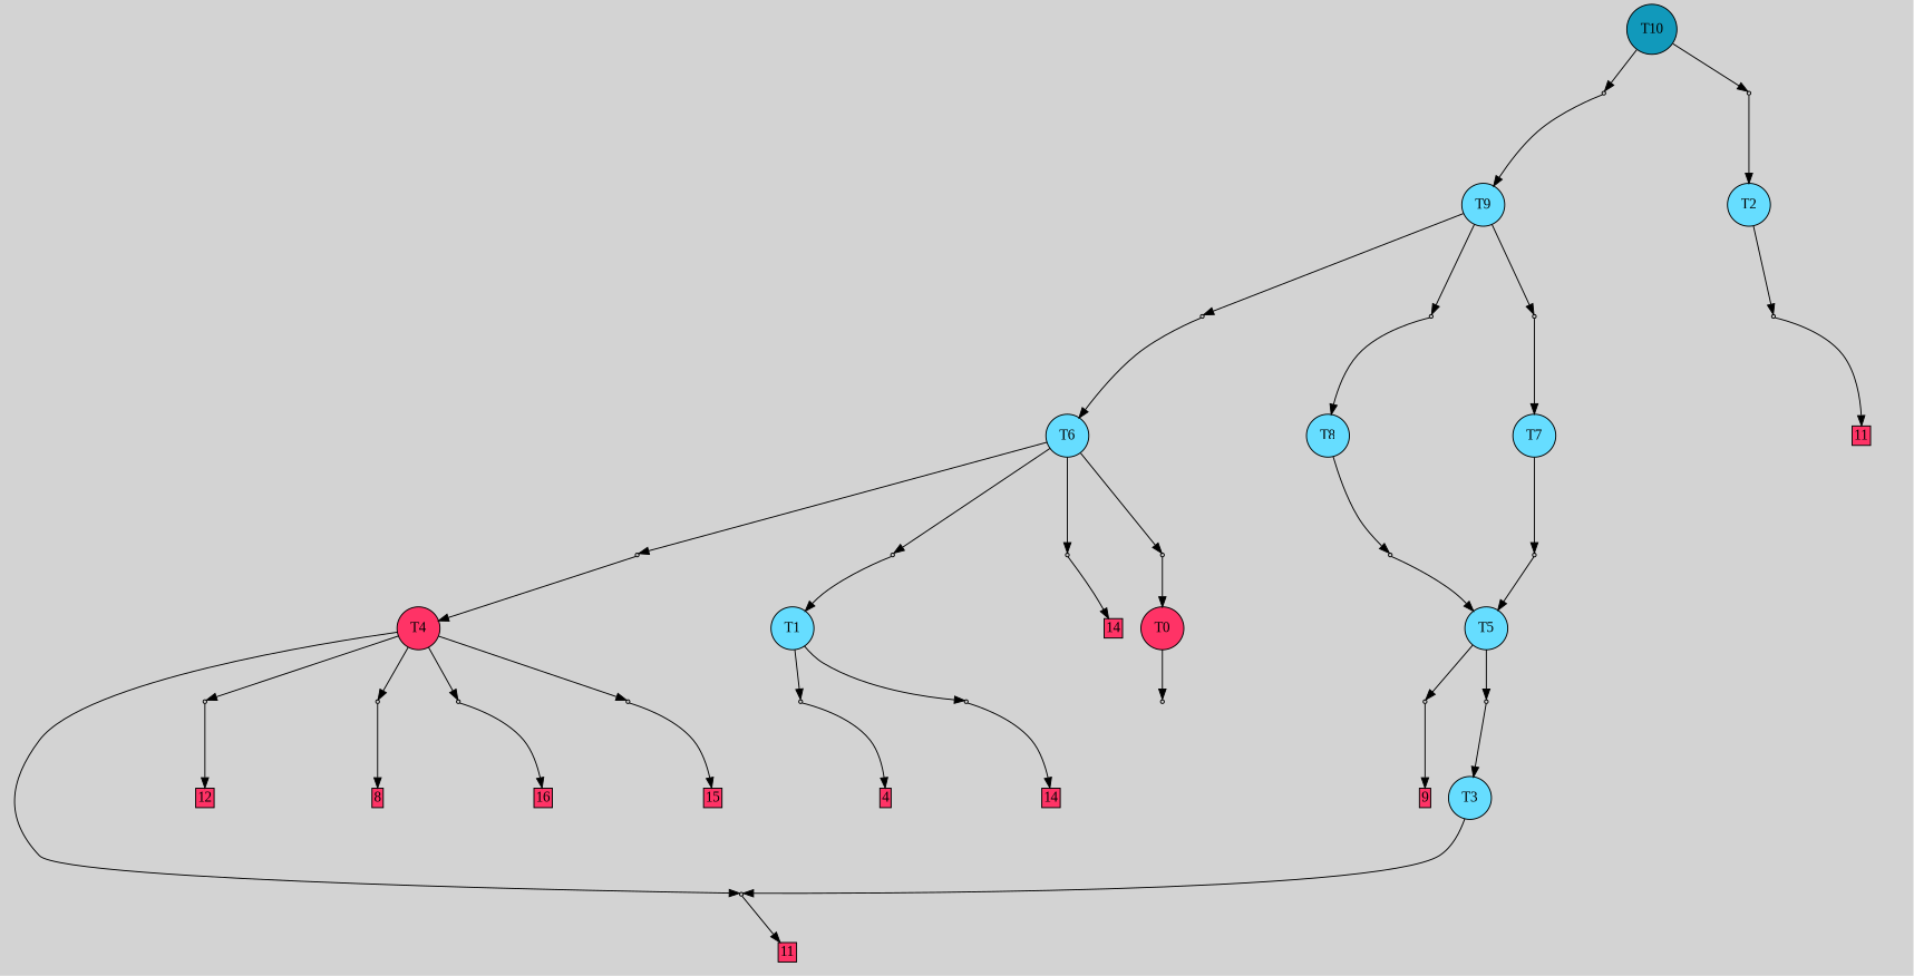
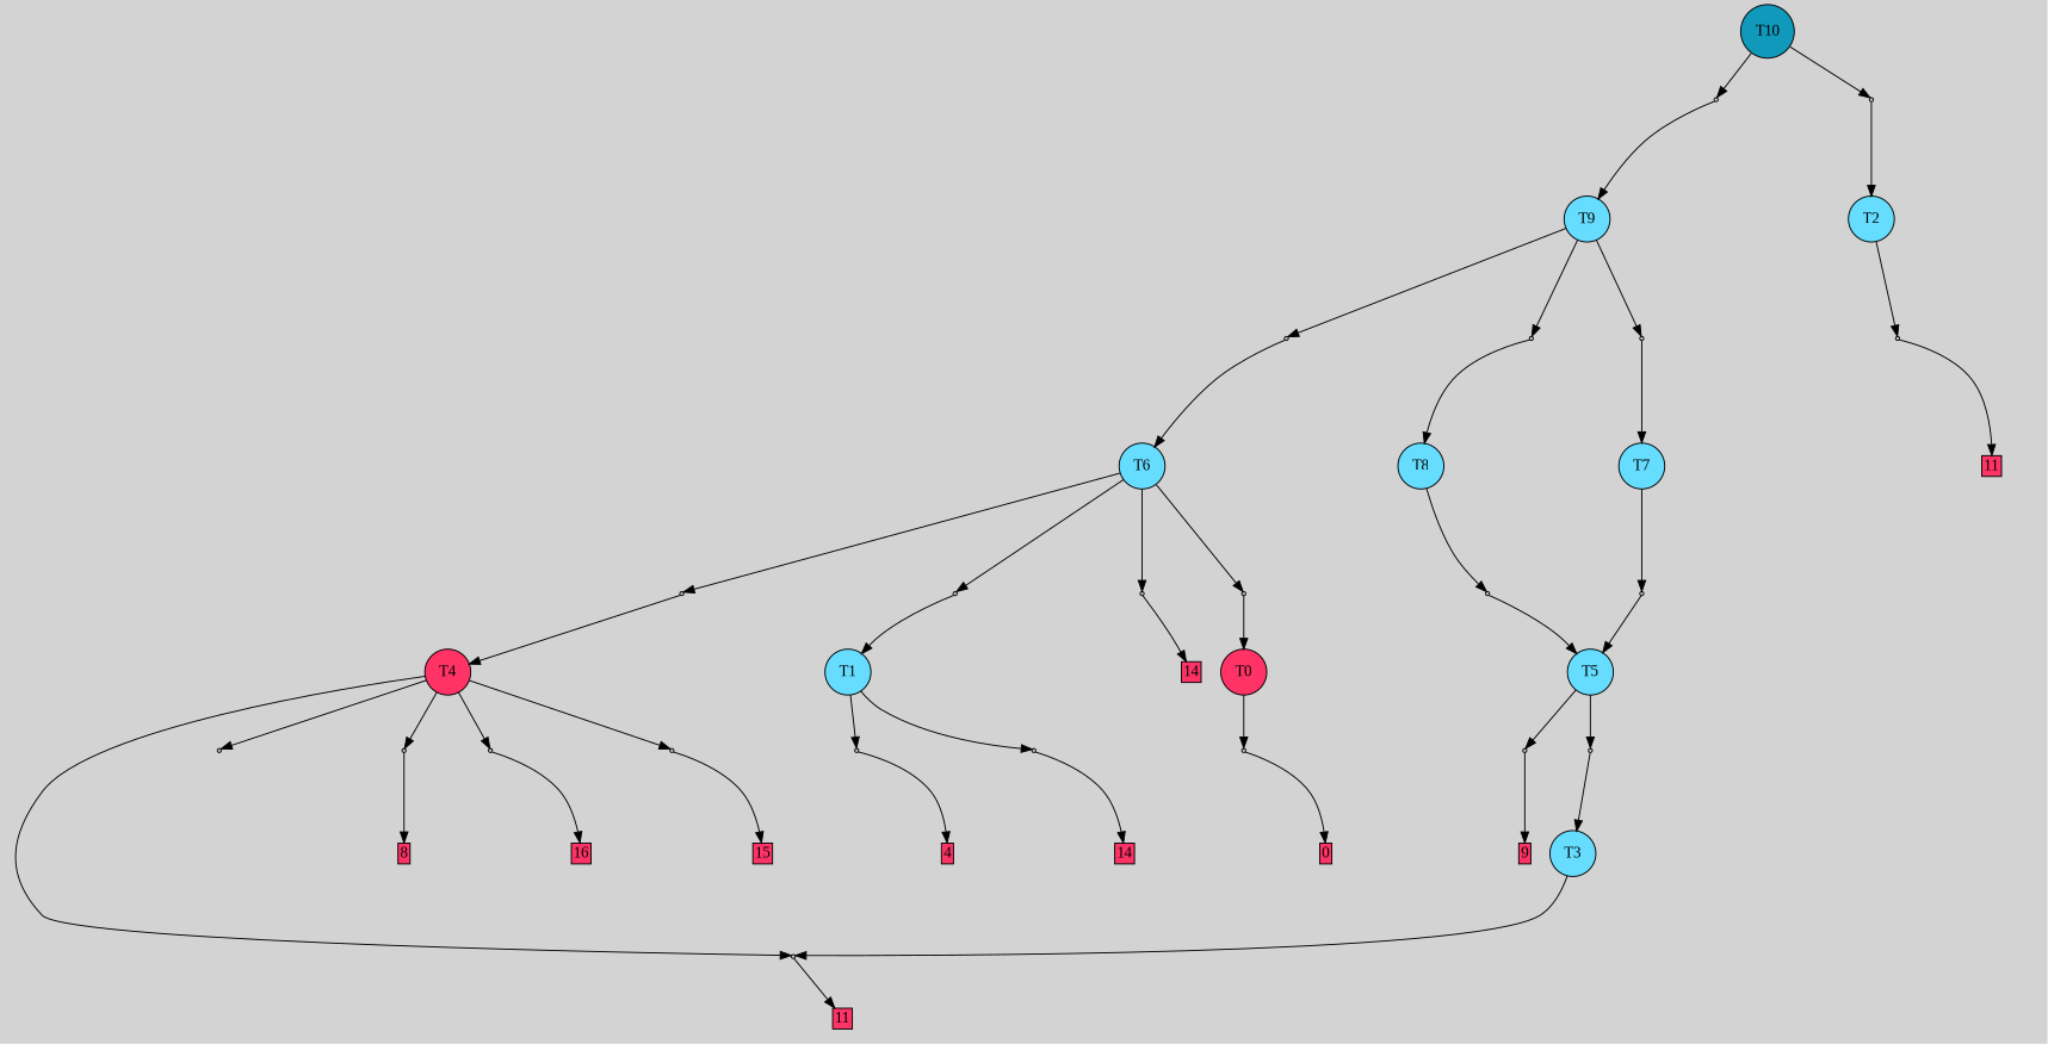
  digraph {
    bgcolor=lightgray
    fontname="Liberation Serif"
    node [fontname="Liberation Serif" shape=box style=filled]
    edge [fontname="Liberation Serif"]
    T10 [fillcolor="#1199bb" shape=circle]
    P20 [fillcolor="#cccccc" shape=point]
    P21 [fillcolor="#cccccc" shape=point]
    T0 [fillcolor="#ff3366" shape=circle]
    P2 [fillcolor="#cccccc" shape=point]
    n6 [label="5|4&1|752#1|1032&#92;n4|0&1|1243#0|812&#92;n" style=invis]
+   n7 [fillcolor="#ff3366" height=0 label=0 margin=0.03 width=0]
    T1 [fillcolor="#66ddff" shape=circle]
    P0 [fillcolor="#cccccc" shape=point]
    P3 [fillcolor="#cccccc" shape=point]
    n11 [label="5|0&1|347#0|1054&#92;n" style=invis]
    n12 [fillcolor="#ff3366" height=0 label=4 margin=0.03 width=0]
    n13 [label="1|0&1|713#1|911&#92;n7|5&1|519#0|581&#92;n3|0&0|296#0|293&#92;n" style=invis]
    n14 [fillcolor="#ff3366" height=0 label=14 margin=0.03 width=0]
    T2 [fillcolor="#66ddff" shape=circle]
    P1 [fillcolor="#cccccc" shape=point]
    n17 [label="1|0&1|802#1|1131&#92;n" style=invis]
    n18 [fillcolor="#ff3366" height=0 label=11 margin=0.03 width=0]
    T3 [fillcolor="#66ddff" shape=circle]
    P4 [fillcolor="#cccccc" shape=point]
    n21 [label="3|5&1|1251#1|1278&#92;n1|0&1|633#0|693&#92;n" style=invis]
    n22 [fillcolor="#ff3366" height=0 label=11 margin=0.03 width=0]
    T4 [fillcolor="#ff3366" shape=circle]
    P5 [fillcolor="#cccccc" shape=point]
    P6 [fillcolor="#cccccc" shape=point]
    P7 [fillcolor="#cccccc" shape=point]
    P8 [fillcolor="#cccccc" shape=point]
    n28 [label="5|3&1|798#0|6&#92;n3|5&0|308#0|523&#92;n5|3&1|752#0|1284&#92;n1|4&1|1026#1|1000&#92;n0|3&0|1324#0|563&#92;n4|2&0|227#0|221&#92;n2|0&0|586#1|372&#92;n" style=invis]
-   n29 [fillcolor="#ff3366" height=0 label=12 margin=0.03 width=0]
    n30 [label="1|5&1|1163#1|713&#92;n1|0&1|813#0|1301&#92;n" style=invis]
    n31 [fillcolor="#ff3366" height=0 label=8 margin=0.03 width=0]
    n32 [label="2|0&1|119#1|299&#92;n" style=invis]
    n33 [fillcolor="#ff3366" height=0 label=16 margin=0.03 width=0]
    n34 [label="3|0&1|641#1|174&#92;n" style=invis]
    n35 [fillcolor="#ff3366" height=0 label=15 margin=0.03 width=0]
    T5 [fillcolor="#66ddff" shape=circle]
    P9 [fillcolor="#cccccc" shape=point]
    P10 [fillcolor="#cccccc" shape=point]
    n39 [label="7|0&1|737#0|997&#92;n" style=invis]
    n40 [fillcolor="#ff3366" height=0 label=9 margin=0.03 width=0]
    n41 [label="5|5&1|125#0|1270&#92;n1|0&1|633#0|693&#92;n" style=invis]
    T6 [fillcolor="#66ddff" shape=circle]
    P11 [fillcolor="#cccccc" shape=point]
    P12 [fillcolor="#cccccc" shape=point]
    P13 [fillcolor="#cccccc" shape=point]
    P14 [fillcolor="#cccccc" shape=point]
    n47 [label="5|1&1|693#0|1173&#92;n3|4&1|992#0|505&#92;n1|0&0|916#1|347&#92;n" style=invis]
    n48 [label="4|4&1|689#1|1082&#92;n7|3&0|924#0|1039&#92;n4|0&0|995#0|419&#92;n0|0&1|808#0|1224&#92;n" style=invis]
    n49 [label="6|5&1|347#1|161&#92;n6|3&1|30#0|377&#92;n3|0&0|765#0|339&#92;n" style=invis]
    n50 [fillcolor="#ff3366" height=0 label=14 margin=0.03 width=0]
    n51 [label="2|6&1|26#1|395&#92;n3|0&1|364#0|110&#92;n" style=invis]
    T7 [fillcolor="#66ddff" shape=circle]
    P15 [fillcolor="#cccccc" shape=point]
    n54 [label="3|4&1|992#0|505&#92;n1|0&0|916#1|188&#92;n" style=invis]
    T8 [fillcolor="#66ddff" shape=circle]
    P16 [fillcolor="#cccccc" shape=point]
    n57 [label="3|4&1|992#0|505&#92;n1|0&0|916#1|430&#92;n" style=invis]
    T9 [fillcolor="#66ddff" shape=circle]
    P17 [fillcolor="#cccccc" shape=point]
    P18 [fillcolor="#cccccc" shape=point]
    P19 [fillcolor="#cccccc" shape=point]
    n62 [label="3|0&1|364#0|110&#92;n" style=invis]
    n63 [label="5|0&0|1085#1|889&#92;n7|5&1|699#0|767&#92;n1|3&0|104#0|69&#92;n2|0&1|292#1|1238&#92;n7|0&0|1272#0|1002&#92;n2|5&1|1215#0|91&#92;n3|2&0|435#0|723&#92;n3|1&0|850#0|525&#92;n3|5&0|1280#0|169&#92;n1|0&0|569#0|693&#92;n" style=invis]
    n64 [label="7|6&1|1062#0|729&#92;n6|6&0|174#0|1071&#92;n6|6&0|462#0|43&#92;n7|4&1|536#0|873&#92;n0|2&0|62#1|550&#92;n7|4&0|420#0|188&#92;n2|0&0|210#0|196&#92;n" style=invis]
    n65 [label="3|0&1|364#0|110&#92;n" style=invis]
    n66 [label="5|0&0|944#1|619&#92;n0|5&1|43#0|296&#92;n5|1&1|951#0|920&#92;n4|7&0|1249#1|973&#92;n0|3&1|462#1|1231&#92;n2|7&0|1077#0|39&#92;n2|3&0|355#0|463&#92;n2|5&1|419#0|251&#92;n3|0&1|1227#0|69&#92;n" style=invis]
    subgraph sub_1 {
      rank=same
      T10
    }
    T10 -> P20
    T10 -> P21
    P20 -> T9
    P20 -> n65 [style=invis]
    P21 -> T2
    P21 -> n66 [style=invis]
    T0 -> P2
    P2 -> n6 [style=invis]
+   P2 -> n7
    T1 -> P0
    T1 -> P3
    P0 -> n11 [style=invis]
    P0 -> n12
    P3 -> n13 [style=invis]
    P3 -> n14
    T2 -> P1
    P1 -> n17 [style=invis]
    P1 -> n18
    T3 -> P4
    P4 -> n21 [style=invis]
    P4 -> n22
    T4 -> P4
    T4 -> P5
    T4 -> P6
    T4 -> P7
    T4 -> P8
    P5 -> n28 [style=invis]
-   P5 -> n29
    P6 -> n30 [style=invis]
    P6 -> n31
    P7 -> n32 [style=invis]
    P7 -> n33
    P8 -> n34 [style=invis]
    P8 -> n35
    T5 -> P9
    T5 -> P10
    P9 -> n39 [style=invis]
    P9 -> n40
    P10 -> T3
    P10 -> n41 [style=invis]
    T6 -> P11
    T6 -> P12
    T6 -> P13
    T6 -> P14
    P11 -> T4
    P11 -> n47 [style=invis]
    P12 -> T1
    P12 -> n48 [style=invis]
    P13 -> n49 [style=invis]
    P13 -> n50
    P14 -> T0
    P14 -> n51 [style=invis]
    T7 -> P15
    P15 -> T5
    P15 -> n54 [style=invis]
    T8 -> P16
    P16 -> T5
    P16 -> n57 [style=invis]
    T9 -> P17
    T9 -> P18
    T9 -> P19
    P17 -> T6
    P17 -> n62 [style=invis]
    P18 -> T8
    P18 -> n63 [style=invis]
    P19 -> T7
    P19 -> n64 [style=invis]
  }
